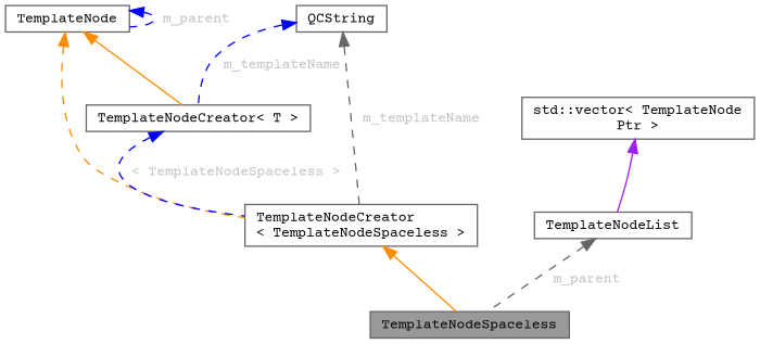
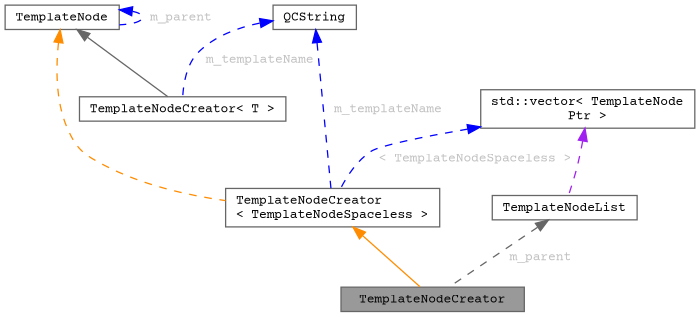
  digraph {
    fontname="Courier Prime"
    node [color=gray40 fillcolor=white fontname="Courier Prime" fontsize=10 shape=box style=filled]
    edge [color=blue dir=back fontname="Courier Prime" fontsize=10 labelfontname=Helvetica labelfontsize=10 style=dashed fontcolor=grey]
-   n1 [fillcolor=grey60 fontcolor=black height=0.2 label=TemplateNodeSpaceless width=0.4]
+   n1 [fillcolor=grey60 fontcolor=black height=0.2 label=TemplateNodeCreator width=0.4]
    n2 [height=0.2 label="TemplateNodeCreator\l\< TemplateNodeSpaceless \>" width=0.4]
    n3 [height=0.2 label=TemplateNode width=0.4]
    n4 [height=0.2 label="TemplateNodeCreator\< T \>" width=0.4]
    n5 [height=0.2 label=QCString width=0.4]
    n6 [height=0.2 label=TemplateNodeList width=0.4]
    n7 [height=0.2 label="std::vector\< TemplateNode\lPtr \>" width=0.4]
    n2 -> n1 [color=darkorange style=solid fontcolor=""]
    n3 -> n2 [color=darkorange fontcolor=""]
    n3 -> n3 [label=" m_parent"]
-   n3 -> n4 [color=darkorange style=solid fontcolor=""]
-   n4 -> n2 [label=" \< TemplateNodeSpaceless \>"]
-   n5 -> n2 [color=gray40 label=" m_templateName"]
+   n3 -> n4 [color=gray40 style=solid fontcolor=""]
+   n7 -> n2 [label=" \< TemplateNodeSpaceless \>"]
+   n5 -> n2 [label=" m_templateName"]
    n5 -> n4 [label=" m_templateName"]
    n6 -> n1 [color=gray40 label=" m_parent"]
-   n7 -> n6 [color=purple style=solid fontcolor=""]
+   n7 -> n6 [color=purple fontcolor=""]
  }
